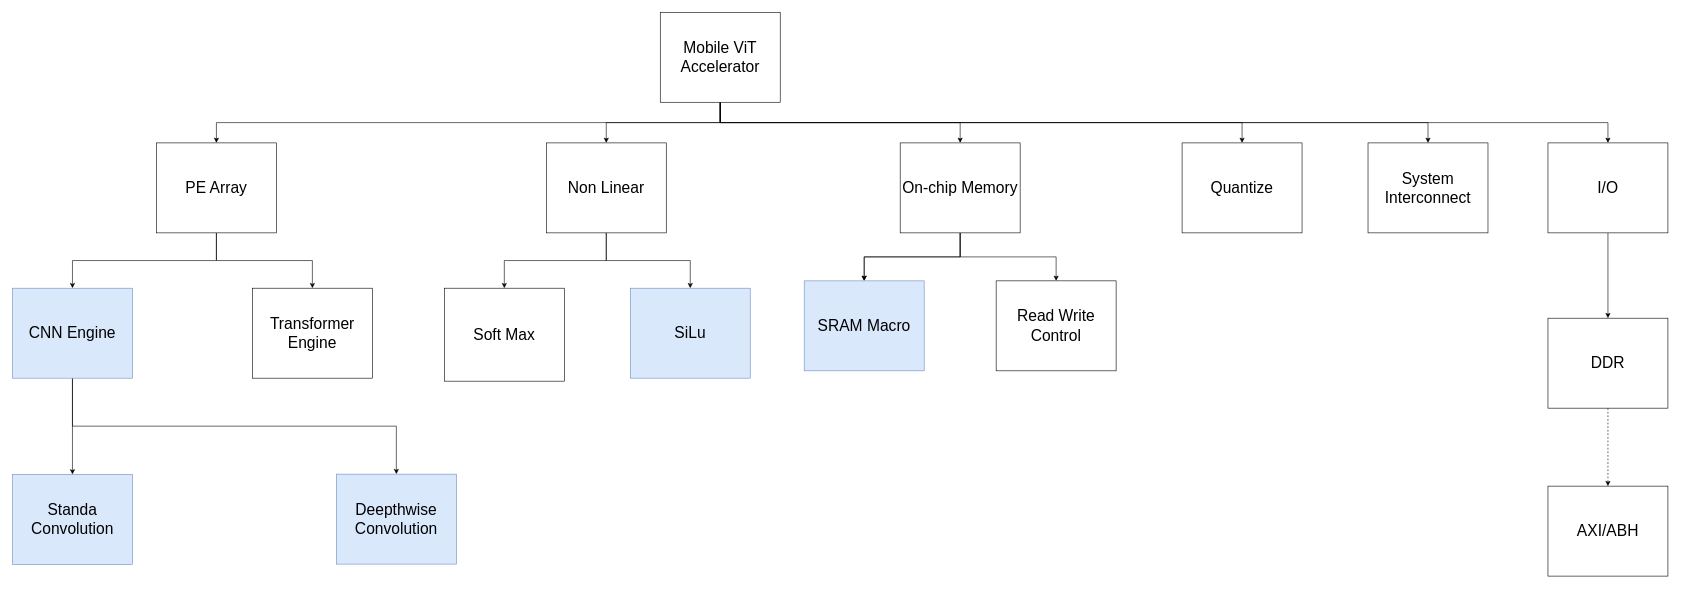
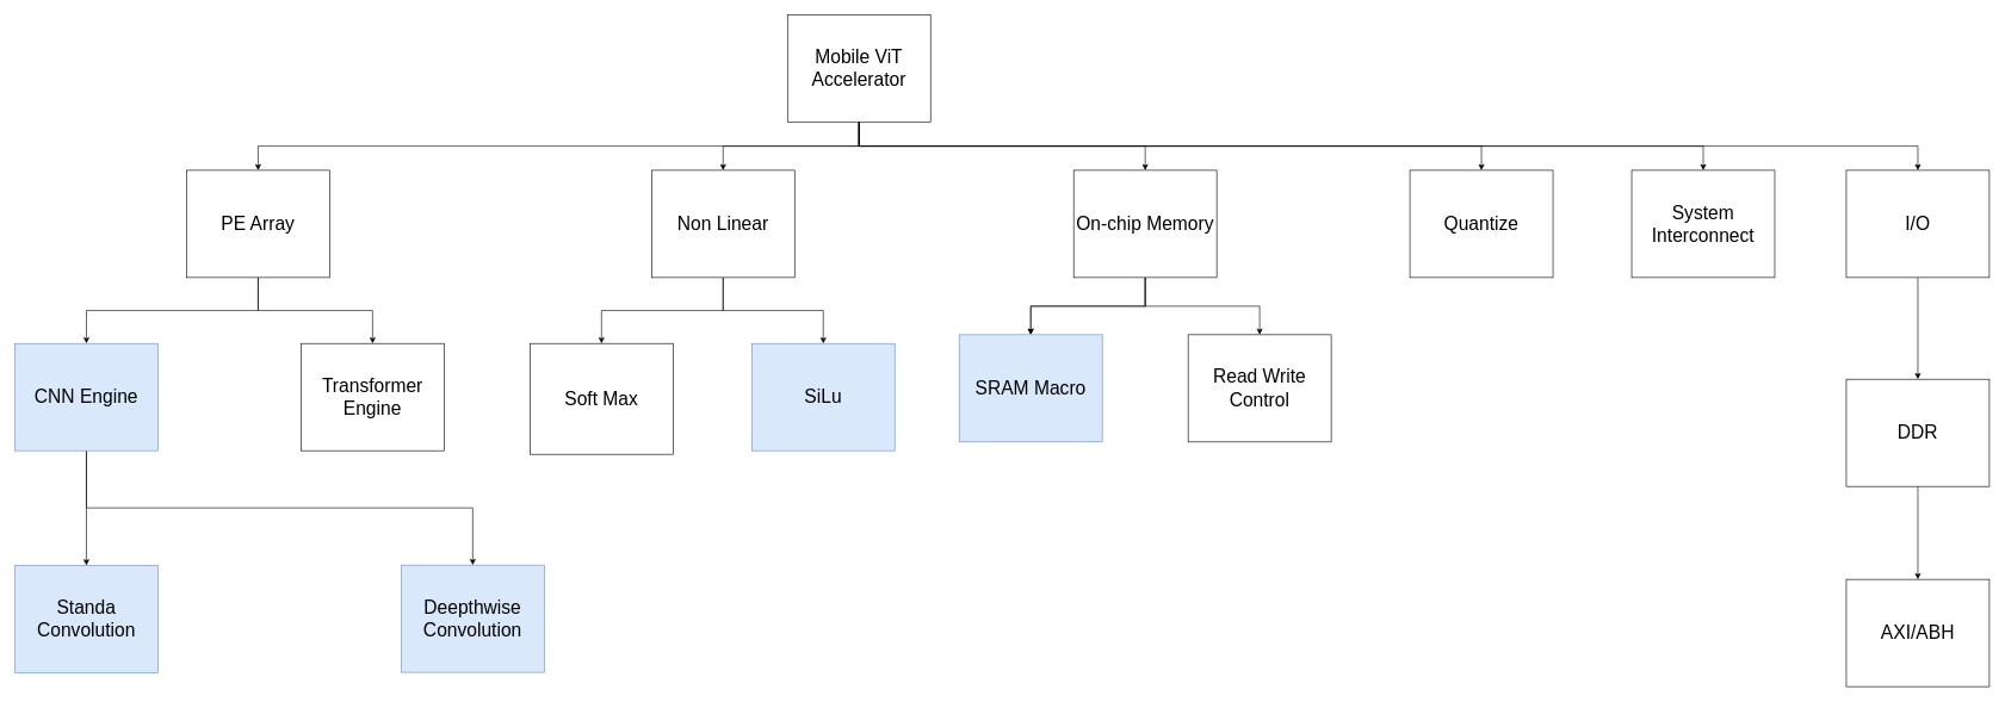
  <mxCell id="0" />
  <mxCell id="1" parent="0" />
  <mxCell id="2" style="edgeStyle=orthogonalEdgeStyle;rounded=0;orthogonalLoop=1;jettySize=auto;html=1;exitX=0.5;exitY=1;exitDx=0;exitDy=0;entryX=0.5;entryY=0;entryDx=0;entryDy=0;fontSize=26;" parent="1" source="8" target="11" edge="1"><mxGeometry relative="1" as="geometry" /></mxCell>
  <mxCell id="3" style="edgeStyle=orthogonalEdgeStyle;rounded=0;orthogonalLoop=1;jettySize=auto;html=1;exitX=0.5;exitY=1;exitDx=0;exitDy=0;entryX=0.5;entryY=0;entryDx=0;entryDy=0;fontSize=26;" parent="1" source="8" target="15" edge="1"><mxGeometry relative="1" as="geometry" /></mxCell>
  <mxCell id="4" style="edgeStyle=orthogonalEdgeStyle;rounded=0;orthogonalLoop=1;jettySize=auto;html=1;exitX=0.5;exitY=1;exitDx=0;exitDy=0;entryX=0.5;entryY=0;entryDx=0;entryDy=0;fontSize=26;" parent="1" source="8" target="16" edge="1"><mxGeometry relative="1" as="geometry" /></mxCell>
  <mxCell id="5" style="edgeStyle=orthogonalEdgeStyle;rounded=0;orthogonalLoop=1;jettySize=auto;html=1;exitX=0.5;exitY=1;exitDx=0;exitDy=0;entryX=0.5;entryY=0;entryDx=0;entryDy=0;fontSize=26;" parent="1" source="8" target="18" edge="1"><mxGeometry relative="1" as="geometry" /></mxCell>
  <mxCell id="6" style="edgeStyle=orthogonalEdgeStyle;rounded=0;orthogonalLoop=1;jettySize=auto;html=1;exitX=0.5;exitY=1;exitDx=0;exitDy=0;fontSize=26;" parent="1" source="8" target="30" edge="1"><mxGeometry relative="1" as="geometry" /></mxCell>
  <mxCell id="7" value="" style="edgeStyle=orthogonalEdgeStyle;rounded=0;orthogonalLoop=1;jettySize=auto;html=1;exitX=0.5;exitY=1;exitDx=0;exitDy=0;" edge="1" parent="1" source="8" target="35"><mxGeometry relative="1" as="geometry" /></mxCell>
  <mxCell id="8" value="Mobile ViT  Accelerator" style="rounded=0;whiteSpace=wrap;html=1;fontSize=26;" parent="1" vertex="1"><mxGeometry x="1100" width="200" height="150" as="geometry" y="20" /></mxCell>
  <mxCell id="9" style="edgeStyle=orthogonalEdgeStyle;rounded=0;orthogonalLoop=1;jettySize=auto;html=1;exitX=0.5;exitY=1;exitDx=0;exitDy=0;entryX=0.5;entryY=0;entryDx=0;entryDy=0;fontSize=26;" parent="1" source="11" target="23" edge="1"><mxGeometry relative="1" as="geometry" /></mxCell>
  <mxCell id="10" style="edgeStyle=orthogonalEdgeStyle;rounded=0;orthogonalLoop=1;jettySize=auto;html=1;exitX=0.5;exitY=1;exitDx=0;exitDy=0;entryX=0.5;entryY=0;entryDx=0;entryDy=0;fontSize=26;" parent="1" source="11" target="24" edge="1"><mxGeometry relative="1" as="geometry" /></mxCell>
  <mxCell id="11" value="PE Array" style="rounded=0;whiteSpace=wrap;html=1;fontSize=26;" parent="1" vertex="1"><mxGeometry x="260" y="237.75" width="200" height="150" as="geometry" /></mxCell>
  <mxCell id="12" value="" style="edgeStyle=orthogonalEdgeStyle;rounded=0;orthogonalLoop=1;jettySize=auto;html=1;" edge="1" parent="1" source="15" target="33"><mxGeometry relative="1" as="geometry" /></mxCell>
  <mxCell id="13" value="" style="edgeStyle=orthogonalEdgeStyle;rounded=0;orthogonalLoop=1;jettySize=auto;html=1;" edge="1" parent="1" source="15" target="33"><mxGeometry relative="1" as="geometry" /></mxCell>
  <mxCell id="14" value="" style="edgeStyle=orthogonalEdgeStyle;rounded=0;orthogonalLoop=1;jettySize=auto;html=1;" edge="1" parent="1" source="15" target="34"><mxGeometry relative="1" as="geometry" /></mxCell>
  <mxCell id="15" value="On-chip Memory" style="rounded=0;whiteSpace=wrap;html=1;fontSize=26;" parent="1" vertex="1"><mxGeometry x="1500" y="237.75" width="200" height="150" as="geometry" /></mxCell>
  <mxCell id="16" value="System Interconnect" style="rounded=0;whiteSpace=wrap;html=1;fontSize=26;" parent="1" vertex="1"><mxGeometry x="2280" y="237.75" width="200" height="150" as="geometry" /></mxCell>
  <mxCell id="17" style="edgeStyle=orthogonalEdgeStyle;rounded=0;orthogonalLoop=1;jettySize=auto;html=1;exitX=0.5;exitY=1;exitDx=0;exitDy=0;entryX=0.5;entryY=0;entryDx=0;entryDy=0;fontSize=26;" parent="1" source="18" target="20" edge="1"><mxGeometry relative="1" as="geometry" /></mxCell>
  <mxCell id="18" value="I/O" style="rounded=0;whiteSpace=wrap;html=1;fontSize=26;" parent="1" vertex="1"><mxGeometry x="2580" y="237.75" width="200" height="150" as="geometry" /></mxCell>
- <mxCell id="19" style="edgeStyle=orthogonalEdgeStyle;rounded=0;orthogonalLoop=1;jettySize=auto;html=1;exitX=0.5;exitY=1;exitDx=0;exitDy=0;entryX=0.5;entryY=0;entryDx=0;entryDy=0;fontSize=26;dashed=1;" parent="1" source="20" target="27" edge="1"><mxGeometry relative="1" as="geometry" /></mxCell>
+ <mxCell id="19" style="edgeStyle=orthogonalEdgeStyle;rounded=0;orthogonalLoop=1;jettySize=auto;html=1;exitX=0.5;exitY=1;exitDx=0;exitDy=0;entryX=0.5;entryY=0;entryDx=0;entryDy=0;fontSize=26;" parent="1" source="20" target="27" edge="1"><mxGeometry relative="1" as="geometry" /></mxCell>
  <mxCell id="20" value="DDR" style="rounded=0;whiteSpace=wrap;html=1;fontSize=26;" parent="1" vertex="1"><mxGeometry x="2580" y="530" width="200" height="150" as="geometry" /></mxCell>
  <mxCell id="21" style="edgeStyle=orthogonalEdgeStyle;rounded=0;orthogonalLoop=1;jettySize=auto;html=1;exitX=0.5;exitY=1;exitDx=0;exitDy=0;entryX=0.5;entryY=0;entryDx=0;entryDy=0;fontSize=26;" parent="1" source="23" target="25" edge="1"><mxGeometry relative="1" as="geometry" /></mxCell>
  <mxCell id="22" style="edgeStyle=orthogonalEdgeStyle;rounded=0;orthogonalLoop=1;jettySize=auto;html=1;exitX=0.5;exitY=1;exitDx=0;exitDy=0;entryX=0.5;entryY=0;entryDx=0;entryDy=0;fontSize=26;" parent="1" source="23" target="26" edge="1"><mxGeometry relative="1" as="geometry" /></mxCell>
  <mxCell id="23" value="CNN Engine" style="rounded=0;whiteSpace=wrap;html=1;fontSize=26;fillColor=#dae8fc;strokeColor=#6c8ebf;" parent="1" vertex="1"><mxGeometry x="20" y="480" width="200" height="150" as="geometry" /></mxCell>
  <mxCell id="24" value="Transformer Engine" style="rounded=0;whiteSpace=wrap;html=1;fontSize=26;" parent="1" vertex="1"><mxGeometry x="420" y="480" width="200" height="150" as="geometry" /></mxCell>
  <mxCell id="25" value="Standa Convolution" style="rounded=0;whiteSpace=wrap;html=1;fontSize=26;fillColor=#dae8fc;strokeColor=#6c8ebf;" parent="1" vertex="1"><mxGeometry x="20" y="790.5" width="200" height="150" as="geometry" /></mxCell>
  <mxCell id="26" value="Deepthwise Convolution" style="rounded=0;whiteSpace=wrap;html=1;fontSize=26;fillColor=#dae8fc;strokeColor=#6c8ebf;" parent="1" vertex="1"><mxGeometry x="560" y="790" width="200" height="150" as="geometry" /></mxCell>
  <mxCell id="27" value="AXI/ABH" style="rounded=0;whiteSpace=wrap;html=1;fontSize=26;" parent="1" vertex="1"><mxGeometry x="2580" y="810" width="200" height="150" as="geometry" /></mxCell>
  <mxCell id="28" style="edgeStyle=orthogonalEdgeStyle;rounded=0;orthogonalLoop=1;jettySize=auto;html=1;exitX=0.5;exitY=1;exitDx=0;exitDy=0;entryX=0.5;entryY=0;entryDx=0;entryDy=0;" parent="1" source="30" target="31" edge="1"><mxGeometry relative="1" as="geometry" /></mxCell>
  <mxCell id="29" style="edgeStyle=orthogonalEdgeStyle;rounded=0;orthogonalLoop=1;jettySize=auto;html=1;exitX=0.5;exitY=1;exitDx=0;exitDy=0;entryX=0.5;entryY=0;entryDx=0;entryDy=0;" parent="1" source="30" target="32" edge="1"><mxGeometry relative="1" as="geometry" /></mxCell>
  <mxCell id="30" value="Non Linear" style="rounded=0;whiteSpace=wrap;html=1;fontSize=26;" parent="1" vertex="1"><mxGeometry x="910" y="237.75" width="200" height="150" as="geometry" /></mxCell>
  <mxCell id="31" value="Soft Max" style="rounded=0;whiteSpace=wrap;html=1;fontSize=26;" parent="1" vertex="1"><mxGeometry x="740" y="480" width="200" height="155" as="geometry" /></mxCell>
  <mxCell id="32" value="SiLu" style="rounded=0;whiteSpace=wrap;html=1;fontSize=26;fillColor=#dae8fc;strokeColor=#6c8ebf;" parent="1" vertex="1"><mxGeometry x="1050" y="480" width="200" height="150" as="geometry" /></mxCell>
  <mxCell id="33" value="SRAM Macro" style="rounded=0;whiteSpace=wrap;html=1;fontSize=26;fillColor=#dae8fc;strokeColor=#6c8ebf;" vertex="1" parent="1"><mxGeometry x="1340" y="467.75" width="200" height="150" as="geometry" /></mxCell>
  <mxCell id="34" value="Read Write&lt;br&gt;Control" style="rounded=0;whiteSpace=wrap;html=1;fontSize=26;" vertex="1" parent="1"><mxGeometry x="1660" y="467.75" width="200" height="150" as="geometry" /></mxCell>
  <mxCell id="35" value="Quantize" style="rounded=0;whiteSpace=wrap;html=1;fontSize=26;" vertex="1" parent="1"><mxGeometry x="1970" y="237.75" width="200" height="150" as="geometry" /></mxCell>
